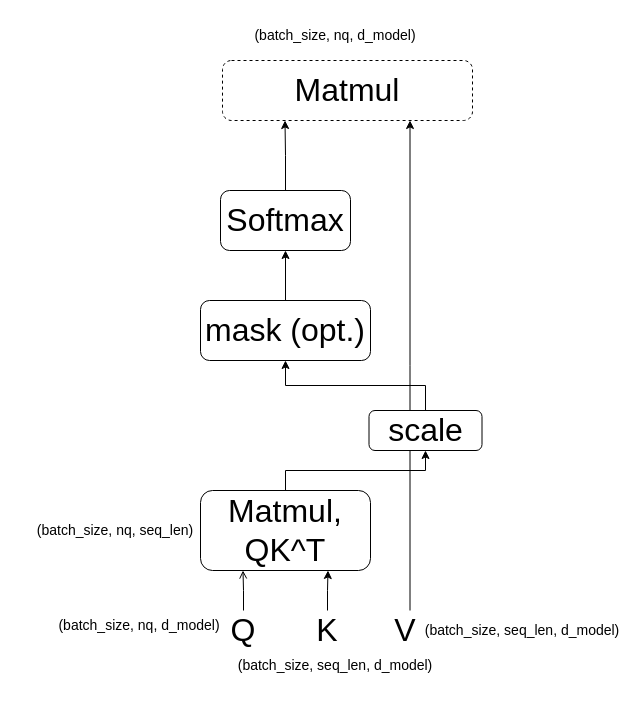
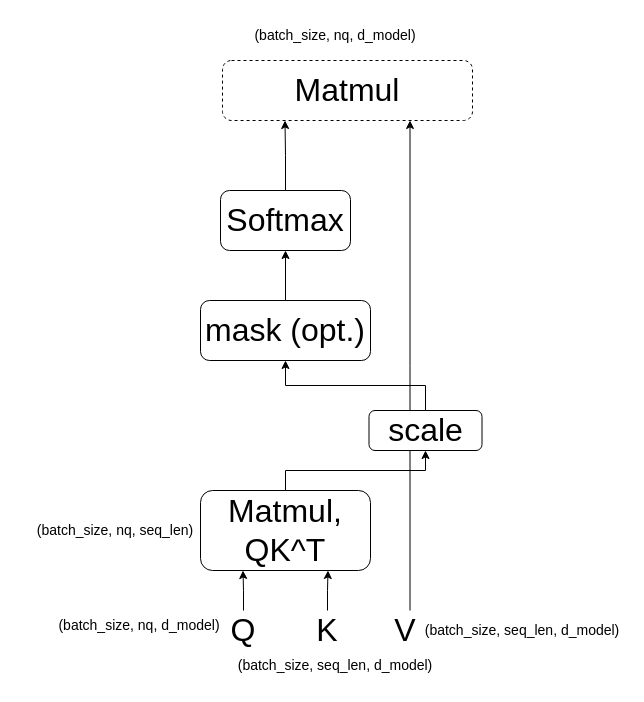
  <mxCell id="0" />
  <mxCell id="1" parent="0" />
  <mxCell id="2" value="" style="edgeStyle=orthogonalEdgeStyle;rounded=0;orthogonalLoop=1;jettySize=auto;html=1;" edge="1" parent="1" source="3" target="11"><mxGeometry relative="1" as="geometry" /></mxCell>
  <mxCell id="3" value="&lt;font style=&quot;font-size: 32px;&quot;&gt;Matmul, QK^T&lt;/font&gt;" style="rounded=1;whiteSpace=wrap;html=1;" vertex="1" parent="1"><mxGeometry x="200" y="490" width="170" height="80" as="geometry" /></mxCell>
- <mxCell id="4" style="edgeStyle=orthogonalEdgeStyle;rounded=0;orthogonalLoop=1;jettySize=auto;html=1;entryX=0.25;entryY=1;entryDx=0;entryDy=0;endArrow=open;" edge="1" parent="1" source="5" target="3"><mxGeometry relative="1" as="geometry" /></mxCell>
+ <mxCell id="4" style="edgeStyle=orthogonalEdgeStyle;rounded=0;orthogonalLoop=1;jettySize=auto;html=1;entryX=0.25;entryY=1;entryDx=0;entryDy=0;" edge="1" parent="1" source="5" target="3"><mxGeometry relative="1" as="geometry" /></mxCell>
  <mxCell id="5" value="&lt;font style=&quot;font-size: 32px;&quot;&gt;Q&lt;/font&gt;" style="text;html=1;strokeColor=none;fillColor=none;align=center;verticalAlign=middle;whiteSpace=wrap;rounded=0;" vertex="1" parent="1"><mxGeometry x="210" y="610" width="66" height="40" as="geometry" /></mxCell>
  <mxCell id="6" style="edgeStyle=orthogonalEdgeStyle;rounded=0;orthogonalLoop=1;jettySize=auto;html=1;entryX=0.75;entryY=1;entryDx=0;entryDy=0;" edge="1" parent="1" source="7" target="3"><mxGeometry relative="1" as="geometry" /></mxCell>
  <mxCell id="7" value="&lt;span style=&quot;font-size: 32px;&quot;&gt;K&lt;/span&gt;" style="text;html=1;strokeColor=none;fillColor=none;align=center;verticalAlign=middle;whiteSpace=wrap;rounded=0;" vertex="1" parent="1"><mxGeometry x="319" y="610" width="16" height="40" as="geometry" /></mxCell>
  <mxCell id="8" style="edgeStyle=orthogonalEdgeStyle;rounded=0;orthogonalLoop=1;jettySize=auto;html=1;entryX=0.75;entryY=1;entryDx=0;entryDy=0;" edge="1" parent="1" source="9" target="16"><mxGeometry relative="1" as="geometry"><Array as="points"><mxPoint x="410" y="365" /></Array></mxGeometry></mxCell>
  <mxCell id="9" value="&lt;span style=&quot;font-size: 32px;&quot;&gt;V&lt;/span&gt;" style="text;html=1;strokeColor=none;fillColor=none;align=center;verticalAlign=middle;whiteSpace=wrap;rounded=0;" vertex="1" parent="1"><mxGeometry x="372" y="610" width="66" height="40" as="geometry" /></mxCell>
  <mxCell id="10" value="" style="edgeStyle=orthogonalEdgeStyle;rounded=0;orthogonalLoop=1;jettySize=auto;html=1;" edge="1" parent="1" source="11" target="13"><mxGeometry relative="1" as="geometry" /></mxCell>
  <mxCell id="11" value="&lt;span style=&quot;font-size: 32px;&quot;&gt;scale&lt;/span&gt;" style="rounded=1;whiteSpace=wrap;html=1;" vertex="1" parent="1"><mxGeometry x="368.5" y="410" width="113" height="40" as="geometry" /></mxCell>
  <mxCell id="12" value="" style="edgeStyle=orthogonalEdgeStyle;rounded=0;orthogonalLoop=1;jettySize=auto;html=1;" edge="1" parent="1" source="13" target="15"><mxGeometry relative="1" as="geometry" /></mxCell>
  <mxCell id="13" value="&lt;span style=&quot;font-size: 32px;&quot;&gt;mask (opt.)&lt;/span&gt;" style="rounded=1;whiteSpace=wrap;html=1;" vertex="1" parent="1"><mxGeometry x="200" y="300" width="170" height="60" as="geometry" /></mxCell>
  <mxCell id="14" style="edgeStyle=orthogonalEdgeStyle;rounded=0;orthogonalLoop=1;jettySize=auto;html=1;entryX=0.25;entryY=1;entryDx=0;entryDy=0;" edge="1" parent="1" source="15" target="16"><mxGeometry relative="1" as="geometry" /></mxCell>
  <mxCell id="15" value="&lt;span style=&quot;font-size: 32px;&quot;&gt;Softmax&lt;/span&gt;" style="rounded=1;whiteSpace=wrap;html=1;" vertex="1" parent="1"><mxGeometry x="220" y="190" width="130" height="60" as="geometry" /></mxCell>
  <mxCell id="16" value="&lt;span style=&quot;font-size: 32px;&quot;&gt;Matmul&lt;/span&gt;" style="rounded=1;whiteSpace=wrap;html=1;dashed=1;" vertex="1" parent="1"><mxGeometry x="222" y="60" width="250" height="60" as="geometry" /></mxCell>
  <mxCell id="17" value="&lt;font style=&quot;font-size: 14px;&quot;&gt;(batch_size, nq, d_model)&lt;/font&gt;" style="text;html=1;strokeColor=none;fillColor=none;align=center;verticalAlign=middle;whiteSpace=wrap;rounded=0;" vertex="1" parent="1"><mxGeometry x="48.5" y="610" width="180" height="30" as="geometry" /></mxCell>
  <mxCell id="18" value="&lt;font style=&quot;font-size: 14px;&quot;&gt;(batch_size, seq_len, d_model)&lt;/font&gt;" style="text;html=1;strokeColor=none;fillColor=none;align=center;verticalAlign=middle;whiteSpace=wrap;rounded=0;" vertex="1" parent="1"><mxGeometry x="228.5" y="650" width="212" height="30" as="geometry" /></mxCell>
  <mxCell id="19" value="&lt;font style=&quot;font-size: 14px;&quot;&gt;(batch_size, seq_len, d_model)&lt;/font&gt;" style="text;html=1;strokeColor=none;fillColor=none;align=center;verticalAlign=middle;whiteSpace=wrap;rounded=0;" vertex="1" parent="1"><mxGeometry x="422" y="615" width="200" height="30" as="geometry" /></mxCell>
  <mxCell id="20" value="&lt;font style=&quot;font-size: 14px;&quot;&gt;(batch_size, nq, seq_len)&lt;/font&gt;" style="text;html=1;strokeColor=none;fillColor=none;align=center;verticalAlign=middle;whiteSpace=wrap;rounded=0;" vertex="1" parent="1"><mxGeometry x="20" y="515" width="190" height="30" as="geometry" /></mxCell>
  <mxCell id="21" value="&lt;font style=&quot;font-size: 14px;&quot;&gt;(batch_size, nq, d_model)&lt;/font&gt;" style="text;html=1;strokeColor=none;fillColor=none;align=center;verticalAlign=middle;whiteSpace=wrap;rounded=0;" vertex="1" parent="1"><mxGeometry x="239.5" y="20" width="190" height="30" as="geometry" /></mxCell>
